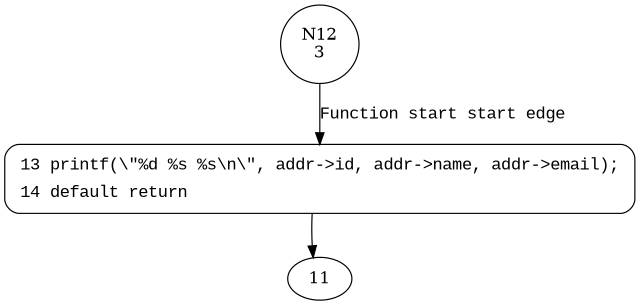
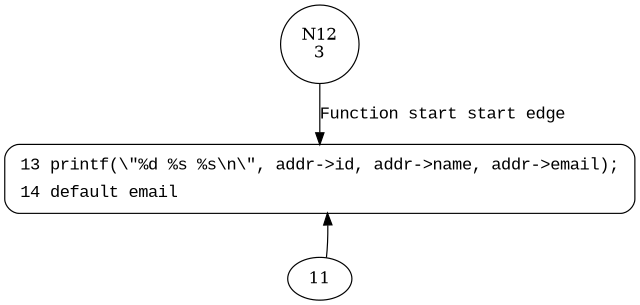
  digraph {
    n1 [label="N12\n3" shape=circle]
-   n2 [fillcolor=white fontname="Courier New" label=<<table border="0" cellborder="0" cellpadding="3" bgcolor="white"><tr><td align="right">13</td><td align="left">printf(\"%d %s %s\n\", addr-&gt;id, addr-&gt;name, addr-&gt;email);</td></tr><tr><td align="right">14</td><td align="left">default return</td></tr></table>> penwidth=1 shape=Mrecord style="filled,bold"]
+   n2 [fillcolor=white fontname="Courier New" label=<<table border="0" cellborder="0" cellpadding="3" bgcolor="white"><tr><td align="right">13</td><td align="left">printf(\"%d %s %s\n\", addr-&gt;id, addr-&gt;name, addr-&gt;email);</td></tr><tr><td align="right">14</td><td align="left">default email</td></tr></table>> penwidth=1 shape=Mrecord style="filled,bold"]
    11
    n1 -> n2 [fontname="Courier New" label="Function start start edge"]
-   n2 -> 11
+   11 -> n2
  }
